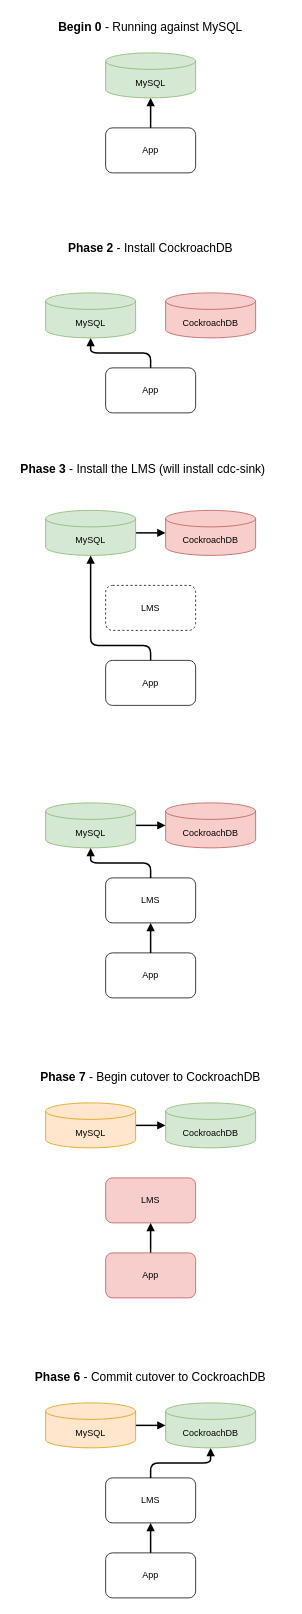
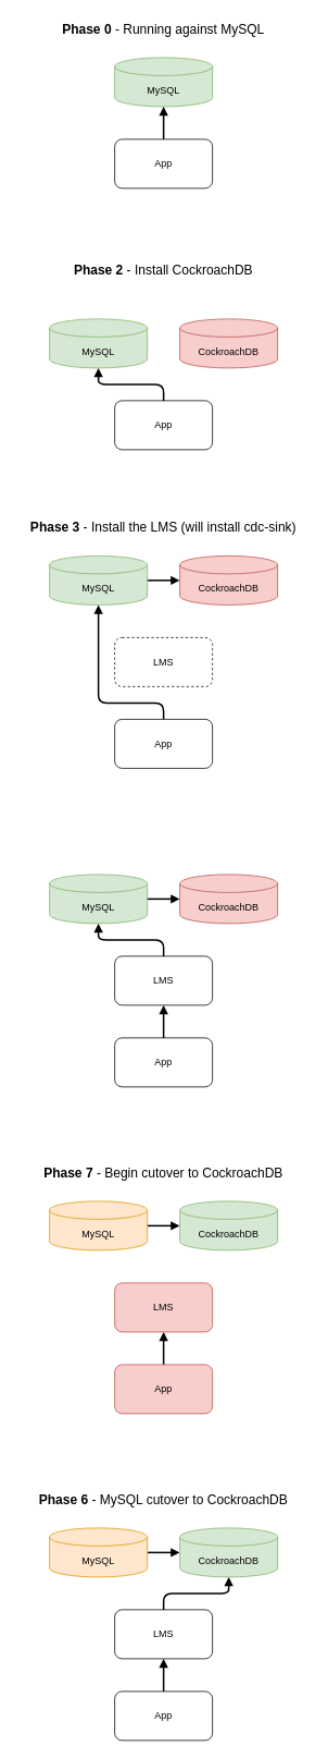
  <mxCell id="0" />
  <mxCell id="1" parent="0" />
  <mxCell id="2" value="MySQL" style="shape=cylinder3;whiteSpace=wrap;html=1;boundedLbl=1;backgroundOutline=1;size=11;fillColor=#d5e8d4;strokeColor=#82b366;" vertex="1" parent="1"><mxGeometry x="140" y="70" width="120" height="60" as="geometry" /></mxCell>
  <mxCell id="3" value="" style="edgeStyle=none;html=1;strokeWidth=2;endArrow=block;endFill=1;" edge="1" parent="1" source="4" target="2"><mxGeometry relative="1" as="geometry" /></mxCell>
  <mxCell id="4" value="App" style="rounded=1;whiteSpace=wrap;html=1;" vertex="1" parent="1"><mxGeometry x="140" y="170" width="120" height="60" as="geometry" /></mxCell>
- <mxCell id="5" value="&lt;b style=&quot;font-size: 16px;&quot;&gt;Begin 0&lt;/b&gt; - Running against MySQL" style="text;html=1;strokeColor=none;fillColor=none;align=center;verticalAlign=middle;whiteSpace=wrap;rounded=0;strokeWidth=2;fontSize=16;" vertex="1" parent="1"><mxGeometry y="20" width="360" height="30" as="geometry" x="20" /></mxCell>
+ <mxCell id="5" value="&lt;b style=&quot;font-size: 16px;&quot;&gt;Phase 0&lt;/b&gt; - Running against MySQL" style="text;html=1;strokeColor=none;fillColor=none;align=center;verticalAlign=middle;whiteSpace=wrap;rounded=0;strokeWidth=2;fontSize=16;" vertex="1" parent="1"><mxGeometry y="20" width="360" height="30" as="geometry" x="20" /></mxCell>
  <mxCell id="6" value="&lt;b style=&quot;font-size: 16px;&quot;&gt;Phase 2&lt;/b&gt;&amp;nbsp;- Install CockroachDB" style="text;html=1;strokeColor=none;fillColor=none;align=center;verticalAlign=middle;whiteSpace=wrap;rounded=0;strokeWidth=2;fontSize=16;" vertex="1" parent="1"><mxGeometry x="20" y="315" width="360" height="30" as="geometry" /></mxCell>
  <mxCell id="7" value="App" style="rounded=1;whiteSpace=wrap;html=1;" vertex="1" parent="1"><mxGeometry x="140" y="490" width="120" height="60" as="geometry" /></mxCell>
  <mxCell id="8" value="" style="edgeStyle=orthogonalEdgeStyle;html=1;strokeWidth=2;fontSize=16;endArrow=block;endFill=1;" edge="1" parent="1" source="9" target="14"><mxGeometry relative="1" as="geometry" /></mxCell>
  <mxCell id="9" value="MySQL" style="shape=cylinder3;whiteSpace=wrap;html=1;boundedLbl=1;backgroundOutline=1;size=11;fillColor=#d5e8d4;strokeColor=#82b366;" vertex="1" parent="1"><mxGeometry x="60" y="680" width="120" height="60" as="geometry" /></mxCell>
  <mxCell id="10" value="LMS" style="rounded=1;whiteSpace=wrap;html=1;dashed=1;" vertex="1" parent="1"><mxGeometry x="140" y="780" width="120" height="60" as="geometry" /></mxCell>
- <mxCell id="11" value="&lt;b style=&quot;font-size: 16px;&quot;&gt;Phase 3&lt;/b&gt;&amp;nbsp;- Install the LMS (will install cdc-sink)" style="text;html=1;strokeColor=none;fillColor=none;align=center;verticalAlign=middle;whiteSpace=wrap;rounded=0;strokeWidth=2;fontSize=16;" vertex="1" parent="1"><mxGeometry x="10" y="610" width="360" height="30" as="geometry" /></mxCell>
+ <mxCell id="11" value="&lt;b style=&quot;font-size: 16px;&quot;&gt;Phase 3&lt;/b&gt;&amp;nbsp;- Install the LMS (will install cdc-sink)" style="text;html=1;strokeColor=none;fillColor=none;align=center;verticalAlign=middle;whiteSpace=wrap;rounded=0;strokeWidth=2;fontSize=16;" vertex="1" parent="1"><mxGeometry y="630" width="360" height="30" as="geometry" x="20" /></mxCell>
  <mxCell id="12" value="" style="edgeStyle=orthogonalEdgeStyle;html=1;strokeWidth=2;fontSize=16;endArrow=block;endFill=1;entryX=0.5;entryY=1;entryDx=0;entryDy=0;entryPerimeter=0;" edge="1" parent="1" source="13" target="9"><mxGeometry relative="1" as="geometry"><Array as="points"><mxPoint x="200" y="860" /><mxPoint x="120" y="860" /></Array></mxGeometry></mxCell>
  <mxCell id="13" value="App" style="rounded=1;whiteSpace=wrap;html=1;" vertex="1" parent="1"><mxGeometry x="140" y="880" width="120" height="60" as="geometry" /></mxCell>
  <mxCell id="14" value="CockroachDB" style="shape=cylinder3;whiteSpace=wrap;html=1;boundedLbl=1;backgroundOutline=1;size=11;fillColor=#f8cecc;strokeColor=#b85450;" vertex="1" parent="1"><mxGeometry x="220" y="680" width="120" height="60" as="geometry" /></mxCell>
  <mxCell id="15" value="" style="edgeStyle=orthogonalEdgeStyle;html=1;strokeWidth=2;fontSize=16;endArrow=block;endFill=1;" edge="1" parent="1" source="16" target="22"><mxGeometry relative="1" as="geometry" /></mxCell>
  <mxCell id="16" value="MySQL" style="shape=cylinder3;whiteSpace=wrap;html=1;boundedLbl=1;backgroundOutline=1;size=11;fillColor=#ffe6cc;strokeColor=#d79b00;" vertex="1" parent="1"><mxGeometry x="60" y="1870" width="120" height="60" as="geometry" /></mxCell>
  <mxCell id="17" value="" style="edgeStyle=orthogonalEdgeStyle;html=1;strokeWidth=2;endArrow=block;endFill=1;entryX=0.5;entryY=1;entryDx=0;entryDy=0;entryPerimeter=0;" edge="1" parent="1" source="18" target="22"><mxGeometry relative="1" as="geometry" /></mxCell>
  <mxCell id="18" value="LMS" style="rounded=1;whiteSpace=wrap;html=1;" vertex="1" parent="1"><mxGeometry x="140" y="1970" width="120" height="60" as="geometry" /></mxCell>
- <mxCell id="19" value="&lt;b style=&quot;font-size: 16px;&quot;&gt;Phase 6&lt;/b&gt;&amp;nbsp;- Commit cutover to CockroachDB" style="text;html=1;strokeColor=none;fillColor=none;align=center;verticalAlign=middle;whiteSpace=wrap;rounded=0;strokeWidth=2;fontSize=16;" vertex="1" parent="1"><mxGeometry y="1820" width="360" height="30" as="geometry" x="20" /></mxCell>
+ <mxCell id="19" value="&lt;b style=&quot;font-size: 16px;&quot;&gt;Phase 6&lt;/b&gt;&amp;nbsp;- MySQL cutover to CockroachDB" style="text;html=1;strokeColor=none;fillColor=none;align=center;verticalAlign=middle;whiteSpace=wrap;rounded=0;strokeWidth=2;fontSize=16;" vertex="1" parent="1"><mxGeometry y="1820" width="360" height="30" as="geometry" x="20" /></mxCell>
  <mxCell id="20" value="" style="edgeStyle=none;html=1;strokeWidth=2;fontSize=16;endArrow=block;endFill=1;" edge="1" parent="1" source="21" target="18"><mxGeometry relative="1" as="geometry" /></mxCell>
  <mxCell id="21" value="App" style="rounded=1;whiteSpace=wrap;html=1;" vertex="1" parent="1"><mxGeometry x="140" y="2070" width="120" height="60" as="geometry" /></mxCell>
  <mxCell id="22" value="CockroachDB" style="shape=cylinder3;whiteSpace=wrap;html=1;boundedLbl=1;backgroundOutline=1;size=11;fillColor=#d5e8d4;strokeColor=#82b366;" vertex="1" parent="1"><mxGeometry x="220" y="1870" width="120" height="60" as="geometry" /></mxCell>
  <mxCell id="23" value="MySQL" style="shape=cylinder3;whiteSpace=wrap;html=1;boundedLbl=1;backgroundOutline=1;size=11;fillColor=#d5e8d4;strokeColor=#82b366;" vertex="1" parent="1"><mxGeometry x="60" y="390" width="120" height="60" as="geometry" /></mxCell>
  <mxCell id="24" value="" style="edgeStyle=orthogonalEdgeStyle;html=1;strokeWidth=2;endArrow=block;endFill=1;exitX=0.5;exitY=0;exitDx=0;exitDy=0;" edge="1" parent="1" target="23" source="7"><mxGeometry relative="1" as="geometry"><mxPoint x="200" y="490" as="sourcePoint" /></mxGeometry></mxCell>
  <mxCell id="25" value="CockroachDB" style="shape=cylinder3;whiteSpace=wrap;html=1;boundedLbl=1;backgroundOutline=1;size=11;fillColor=#f8cecc;strokeColor=#b85450;" vertex="1" parent="1"><mxGeometry x="220" y="390" width="120" height="60" as="geometry" /></mxCell>
  <mxCell id="26" value="" style="edgeStyle=orthogonalEdgeStyle;html=1;strokeWidth=2;fontSize=16;endArrow=block;endFill=1;" edge="1" parent="1" source="27" target="32"><mxGeometry relative="1" as="geometry" /></mxCell>
  <mxCell id="27" value="MySQL" style="shape=cylinder3;whiteSpace=wrap;html=1;boundedLbl=1;backgroundOutline=1;size=11;fillColor=#d5e8d4;strokeColor=#82b366;" vertex="1" parent="1"><mxGeometry x="60" y="1070" width="120" height="60" as="geometry" /></mxCell>
  <mxCell id="28" style="edgeStyle=orthogonalEdgeStyle;html=1;entryX=0.5;entryY=1;entryDx=0;entryDy=0;entryPerimeter=0;strokeWidth=2;fontSize=16;endArrow=block;endFill=1;" edge="1" parent="1" source="29" target="27"><mxGeometry relative="1" as="geometry" /></mxCell>
  <mxCell id="29" value="LMS" style="rounded=1;whiteSpace=wrap;html=1;" vertex="1" parent="1"><mxGeometry x="140" y="1170" width="120" height="60" as="geometry" /></mxCell>
  <mxCell id="30" value="" style="edgeStyle=orthogonalEdgeStyle;html=1;strokeWidth=2;fontSize=16;endArrow=block;endFill=1;entryX=0.5;entryY=1;entryDx=0;entryDy=0;" edge="1" parent="1" source="31" target="29"><mxGeometry relative="1" as="geometry"><Array as="points"><mxPoint x="200" y="1240" /><mxPoint x="200" y="1240" /></Array></mxGeometry></mxCell>
  <mxCell id="31" value="App" style="rounded=1;whiteSpace=wrap;html=1;" vertex="1" parent="1"><mxGeometry x="140" y="1270" width="120" height="60" as="geometry" /></mxCell>
  <mxCell id="32" value="CockroachDB" style="shape=cylinder3;whiteSpace=wrap;html=1;boundedLbl=1;backgroundOutline=1;size=11;fillColor=#f8cecc;strokeColor=#b85450;" vertex="1" parent="1"><mxGeometry x="220" y="1070" width="120" height="60" as="geometry" /></mxCell>
  <mxCell id="33" value="" style="edgeStyle=orthogonalEdgeStyle;html=1;strokeWidth=2;fontSize=16;endArrow=block;endFill=1;" edge="1" parent="1" source="34" target="39"><mxGeometry relative="1" as="geometry" /></mxCell>
  <mxCell id="34" value="MySQL" style="shape=cylinder3;whiteSpace=wrap;html=1;boundedLbl=1;backgroundOutline=1;size=11;fillColor=#ffe6cc;strokeColor=#d79b00;" vertex="1" parent="1"><mxGeometry x="60" y="1470" width="120" height="60" as="geometry" /></mxCell>
  <mxCell id="35" value="LMS" style="rounded=1;whiteSpace=wrap;html=1;fillColor=#f8cecc;strokeColor=#b85450;" vertex="1" parent="1"><mxGeometry x="140" y="1570" width="120" height="60" as="geometry" /></mxCell>
  <mxCell id="36" value="&lt;b style=&quot;font-size: 16px;&quot;&gt;Phase 7&lt;/b&gt;&amp;nbsp;- Begin cutover to CockroachDB" style="text;html=1;strokeColor=none;fillColor=none;align=center;verticalAlign=middle;whiteSpace=wrap;rounded=0;strokeWidth=2;fontSize=16;" vertex="1" parent="1"><mxGeometry y="1420" width="360" height="30" as="geometry" x="20" /></mxCell>
  <mxCell id="37" value="" style="edgeStyle=none;html=1;strokeWidth=2;fontSize=16;endArrow=block;endFill=1;" edge="1" parent="1" source="38" target="35"><mxGeometry relative="1" as="geometry" /></mxCell>
  <mxCell id="38" value="App" style="rounded=1;whiteSpace=wrap;html=1;fillColor=#f8cecc;strokeColor=#b85450;" vertex="1" parent="1"><mxGeometry x="140" y="1670" width="120" height="60" as="geometry" /></mxCell>
  <mxCell id="39" value="CockroachDB" style="shape=cylinder3;whiteSpace=wrap;html=1;boundedLbl=1;backgroundOutline=1;size=11;fillColor=#d5e8d4;strokeColor=#82b366;" vertex="1" parent="1"><mxGeometry x="220" y="1470" width="120" height="60" as="geometry" /></mxCell>
